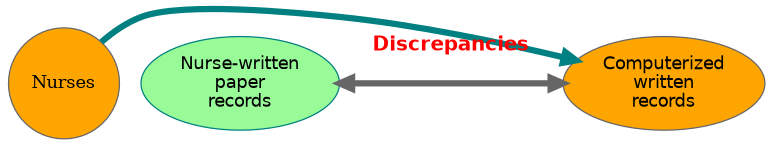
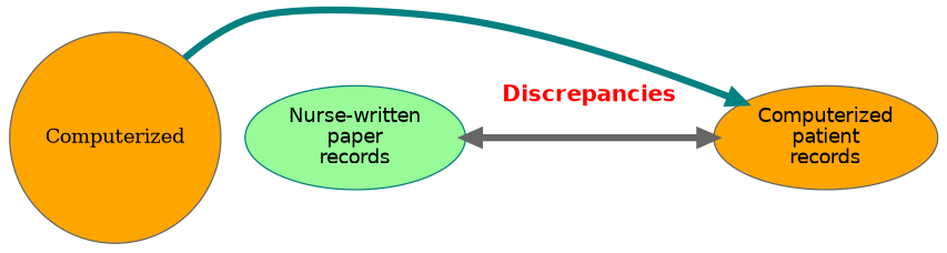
  digraph {
    color=red
    compound=true
    fontname=Helvetica
    fontsize=24
    labelloc=t
    node [color=gray40 fillcolor=orange shape=ellipse style=filled fontname=Helvetica]
    edge [penwidth=5]
-   n1 [label=Nurses shape=circle fontname=""]
+   n1 [label=Computerized shape=circle fontname=""]
    n2 [color=teal fillcolor=palegreen label="Nurse-written\npaper\nrecords"]
-   n3 [label="Computerized\nwritten\nrecords"]
+   n3 [label="Computerized\npatient\nrecords"]
    subgraph sub_1 {
      rank=same
      n1
      n2
      n3
    }
    n1 -> n3 [color=teal minlen=3 style=bold]
    n2 -> n3 [color=gray40 dir=both fontcolor=red fontname="Helvetica-Bold" fontsize=16 label="Discrepancies\n " minlen=5 style=solid]
  }
